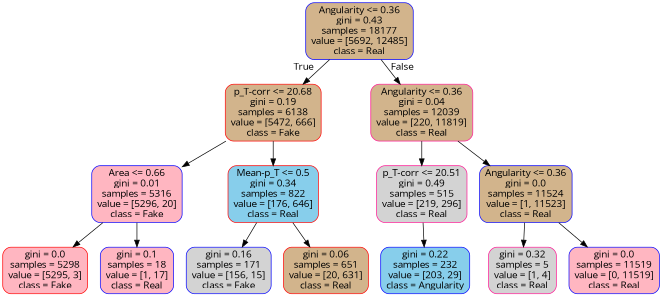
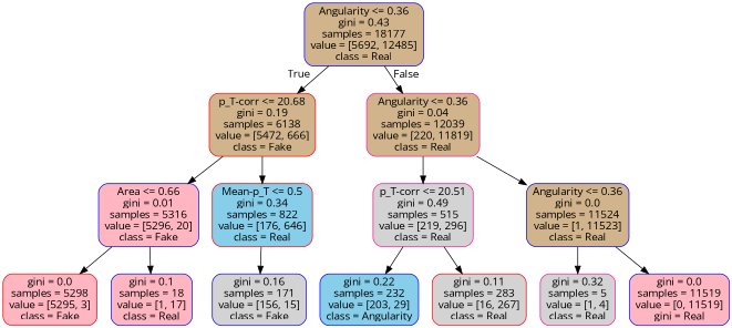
  digraph {
    fontname="Open Sans"
    node [color=blue fillcolor=tan fontname="Open Sans" shape=box style="filled, rounded"]
    edge [fontname="Open Sans"]
    n1 [label="Angularity <= 0.36\ngini = 0.43\nsamples = 18177\nvalue = [5692, 12485]\nclass = Real"]
    n2 [color=red label="p_T-corr <= 20.68\ngini = 0.19\nsamples = 6138\nvalue = [5472, 666]\nclass = Fake"]
    n3 [color=deeppink label="Angularity <= 0.36\ngini = 0.04\nsamples = 12039\nvalue = [220, 11819]\nclass = Real"]
    n4 [fillcolor=lightpink label="Area <= 0.66\ngini = 0.01\nsamples = 5316\nvalue = [5296, 20]\nclass = Fake"]
    n5 [color=red fillcolor=skyblue label="Mean-p_T <= 0.5\ngini = 0.34\nsamples = 822\nvalue = [176, 646]\nclass = Real"]
    n6 [color=deeppink fillcolor=lightgrey label="p_T-corr <= 20.51\ngini = 0.49\nsamples = 515\nvalue = [219, 296]\nclass = Real"]
    n7 [label="Angularity <= 0.36\ngini = 0.0\nsamples = 11524\nvalue = [1, 11523]\nclass = Real"]
    n8 [color=red fillcolor=lightpink label="gini = 0.0\nsamples = 5298\nvalue = [5295, 3]\nclass = Fake"]
    n9 [fillcolor=lightpink label="gini = 0.1\nsamples = 18\nvalue = [1, 17]\nclass = Real"]
    n10 [fillcolor=lightgrey label="gini = 0.16\nsamples = 171\nvalue = [156, 15]\nclass = Fake"]
-   n11 [color=red label="gini = 0.06\nsamples = 651\nvalue = [20, 631]\nclass = Real"]
    n12 [fillcolor=skyblue label="gini = 0.22\nsamples = 232\nvalue = [203, 29]\nclass = Angularity"]
+   n13 [color=red fillcolor=lightgrey label="gini = 0.11\nsamples = 283\nvalue = [16, 267]\nclass = Real"]
    n14 [color=deeppink fillcolor=lightgrey label="gini = 0.32\nsamples = 5\nvalue = [1, 4]\nclass = Real"]
-   n15 [fillcolor=lightpink label="gini = 0.0\nsamples = 11519\nvalue = [0, 11519]\nclass = Real"]
+   n15 [fillcolor=lightpink label="gini = 0.0\nsamples = 11519\nvalue = [0, 11519]\ngini = Real"]
    n1 -> n2 [headlabel=True labelangle=45 labeldistance=2.5]
    n1 -> n3 [headlabel=False labelangle=-45 labeldistance=2.5]
    n2 -> n4
    n2 -> n5
    n3 -> n6
    n3 -> n7
    n4 -> n8
    n4 -> n9
    n5 -> n10
-   n5 -> n11
    n6 -> n12
+   n6 -> n13
    n7 -> n14
    n7 -> n15
  }
